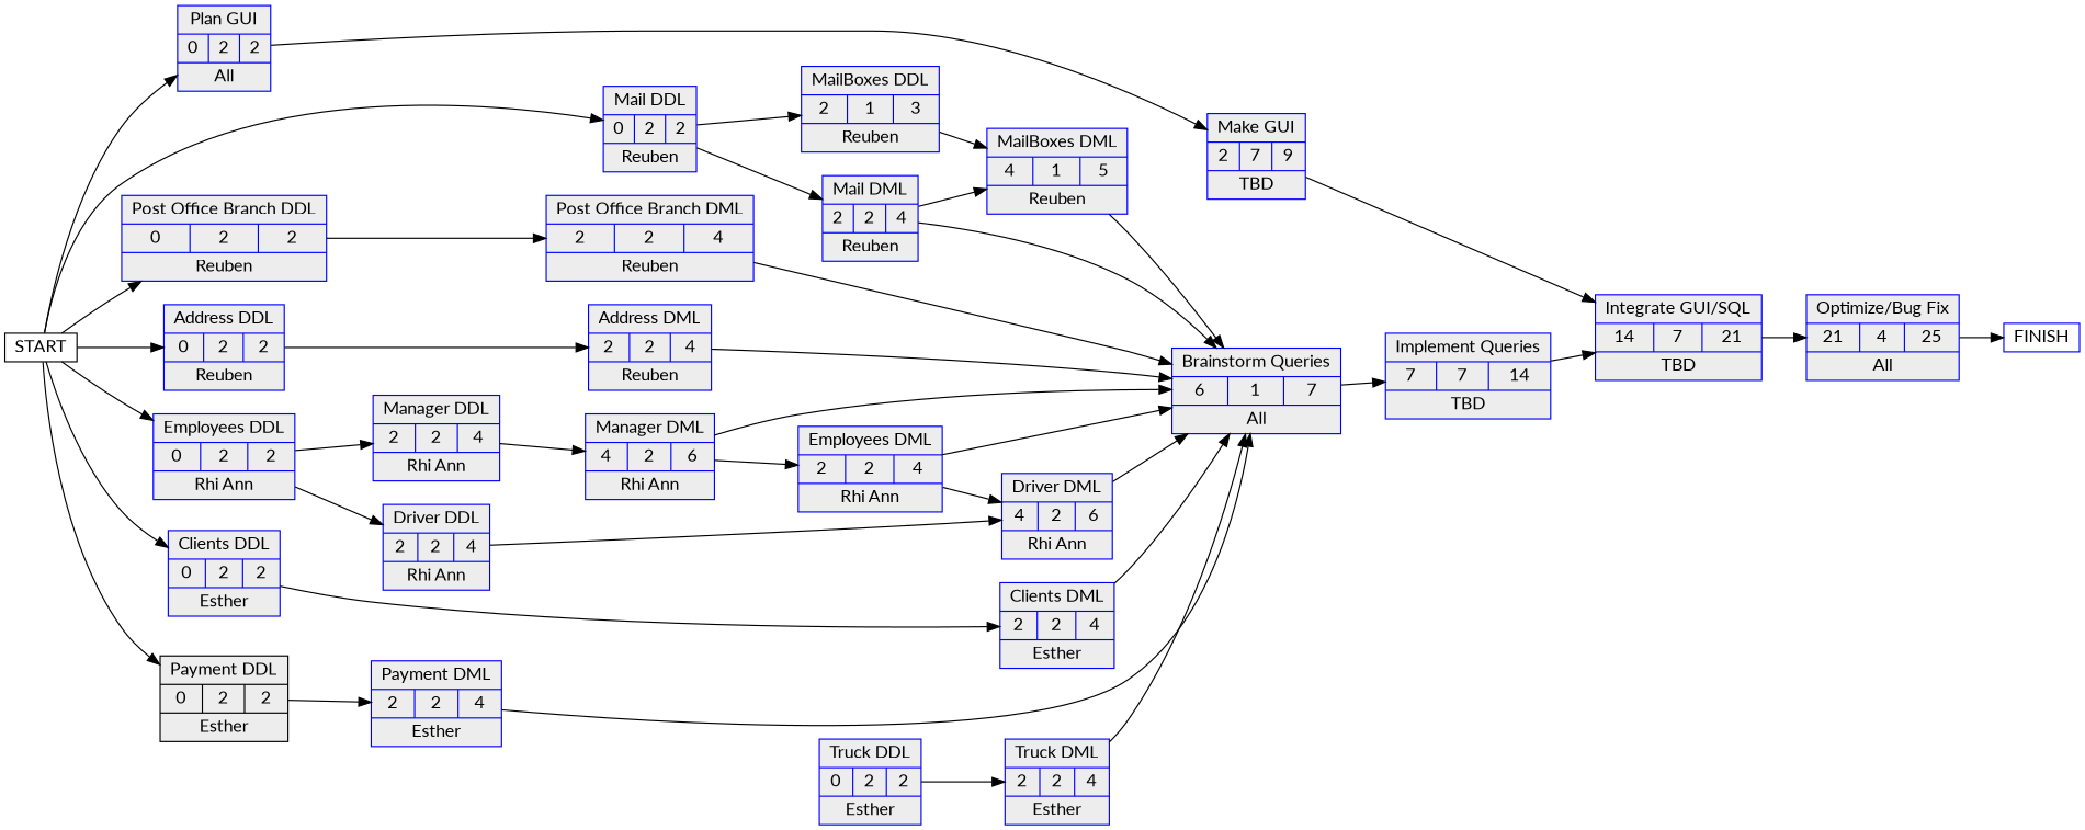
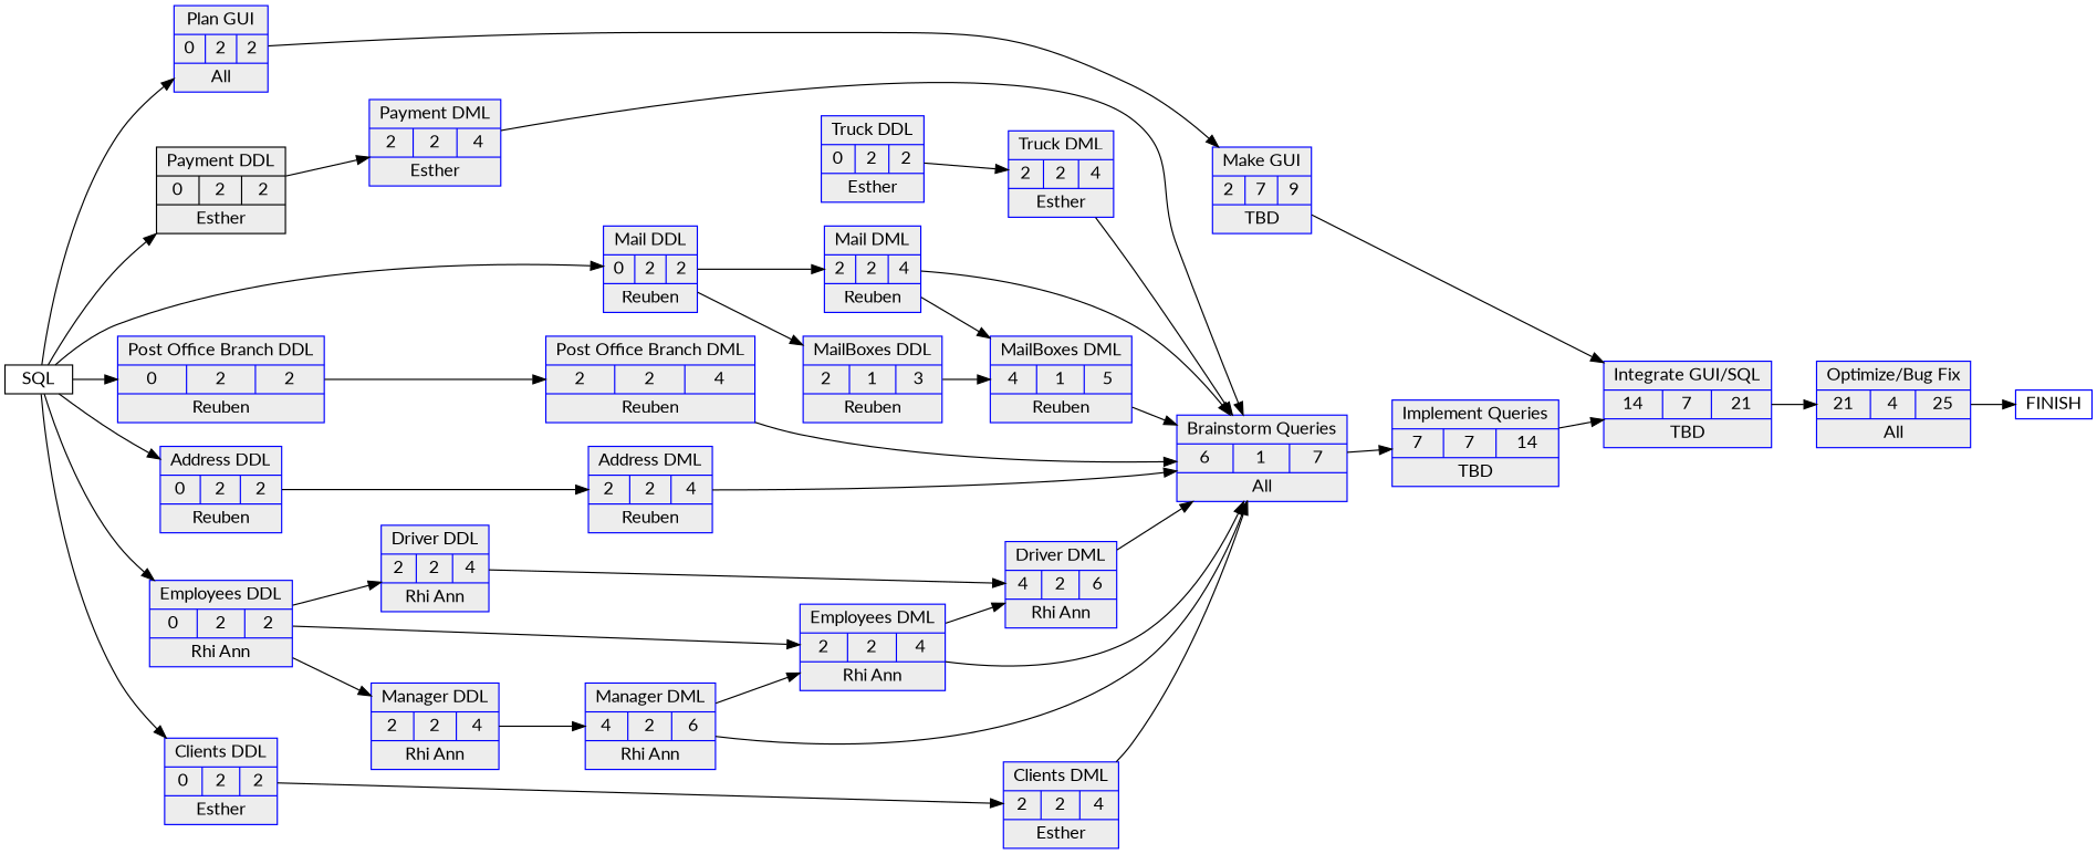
  digraph {
    fontname=Lato
    rankdir=LR
    node [color=blue fillcolor=grey93 fontname=Lato shape=record style=filled]
    edge [fontname=Lato]
    n1 [height=.1 label="<f0>Plan GUI |{0|2|2}|<f2>All"]
    n2 [height=.1 label="<f0>Make GUI |{2|7|9}|<f2>TBD"]
    n3 [height=.1 label="<f0>Integrate GUI/SQL |{14|7|21}|<f2>TBD"]
    n4 [height=.1 label="<f0>Optimize/Bug Fix |{21|4|25}|<f2>All"]
    n5 [height=.1 label="<f0>Mail DDL |{0|2|2}|<f2>Reuben"]
    n6 [height=.1 label="<f0>MailBoxes DDL |{2|1|3}|<f2>Reuben"]
    n7 [height=.1 label="<f0>Mail DML |{2|2|4}|<f2>Reuben"]
    n8 [height=.1 label="<f0>MailBoxes DML |{4|1|5}|<f2>Reuben"]
    n9 [height=.1 label="<f0>Brainstorm Queries |{6|1|7}|<f2>All"]
    n10 [height=.1 label="<f0>Post Office Branch DDL |{0|2|2}|<f2>Reuben"]
    n11 [height=.1 label="<f0>Post Office Branch DML |{2|2|4}|<f2>Reuben"]
    n12 [height=.1 label="<f0>Address DDL |{0|2|2}|<f2>Reuben"]
    n13 [height=.1 label="<f0>Address DML |{2|2|4}|<f2>Reuben"]
    n14 [height=.1 label="<f0>Employees DDL |{0|2|2}|<f2>Rhi Ann"]
    n15 [height=.1 label="<f0>Manager DDL |{2|2|4}|<f2>Rhi Ann"]
    n16 [height=.1 label="<f0>Driver DDL |{2|2|4}|<f2>Rhi Ann"]
    n17 [height=.1 label="<f0>Employees DML |{2|2|4}|<f2>Rhi Ann"]
    n18 [height=.1 label="<f0>Manager DML |{4|2|6}|<f2>Rhi Ann"]
    n19 [height=.1 label="<f0>Driver DML |{4|2|6}|<f2>Rhi Ann"]
    n20 [height=.1 label="<f0>Clients DDL |{0|2|2}|<f2>Esther"]
    n21 [height=.1 label="<f0>Clients DML |{2|2|4}|<f2>Esther"]
    n22 [color=black height=.1 label="<f0>Payment DDL |{0|2|2}|<f2>Esther"]
    n23 [height=.1 label="<f0>Payment DML |{2|2|4}|<f2>Esther"]
    n24 [height=.1 label="<f0>Truck DDL |{0|2|2}|<f2>Esther"]
    n25 [height=.1 label="<f0>Truck DML |{2|2|4}|<f2>Esther"]
    n26 [height=.1 label="<f0>Implement Queries |{7|7|14}|<f2>TBD"]
    FINISH [height=.1 fillcolor="" style=""]
-   START [height=.1 color="" fillcolor="" style=""]
+   START [height=.1 label=SQL color="" fillcolor="" style=""]
    n1 -> n2
    n2 -> n3
    n3 -> n4
    n4 -> FINISH
    n5 -> n6
    n5 -> n7
    n6 -> n8
    n7 -> n8
    n7 -> n9
    n8 -> n9
    n9 -> n26
    n10 -> n11
    n11 -> n9
    n12 -> n13
    n13 -> n9
    n14 -> n15
    n14 -> n16
+   n14 -> n17
    n15 -> n18
    n16 -> n19
    n17 -> n9
    n17 -> n19
    n18 -> n9
    n18 -> n17
    n19 -> n9
    n20 -> n21
    n21 -> n9
    n22 -> n23
    n23 -> n9
    n24 -> n25
    n25 -> n9
    n26 -> n3
    START -> n1
    START -> n5
    START -> n10
    START -> n12
    START -> n14
    START -> n20
    START -> n22
  }
